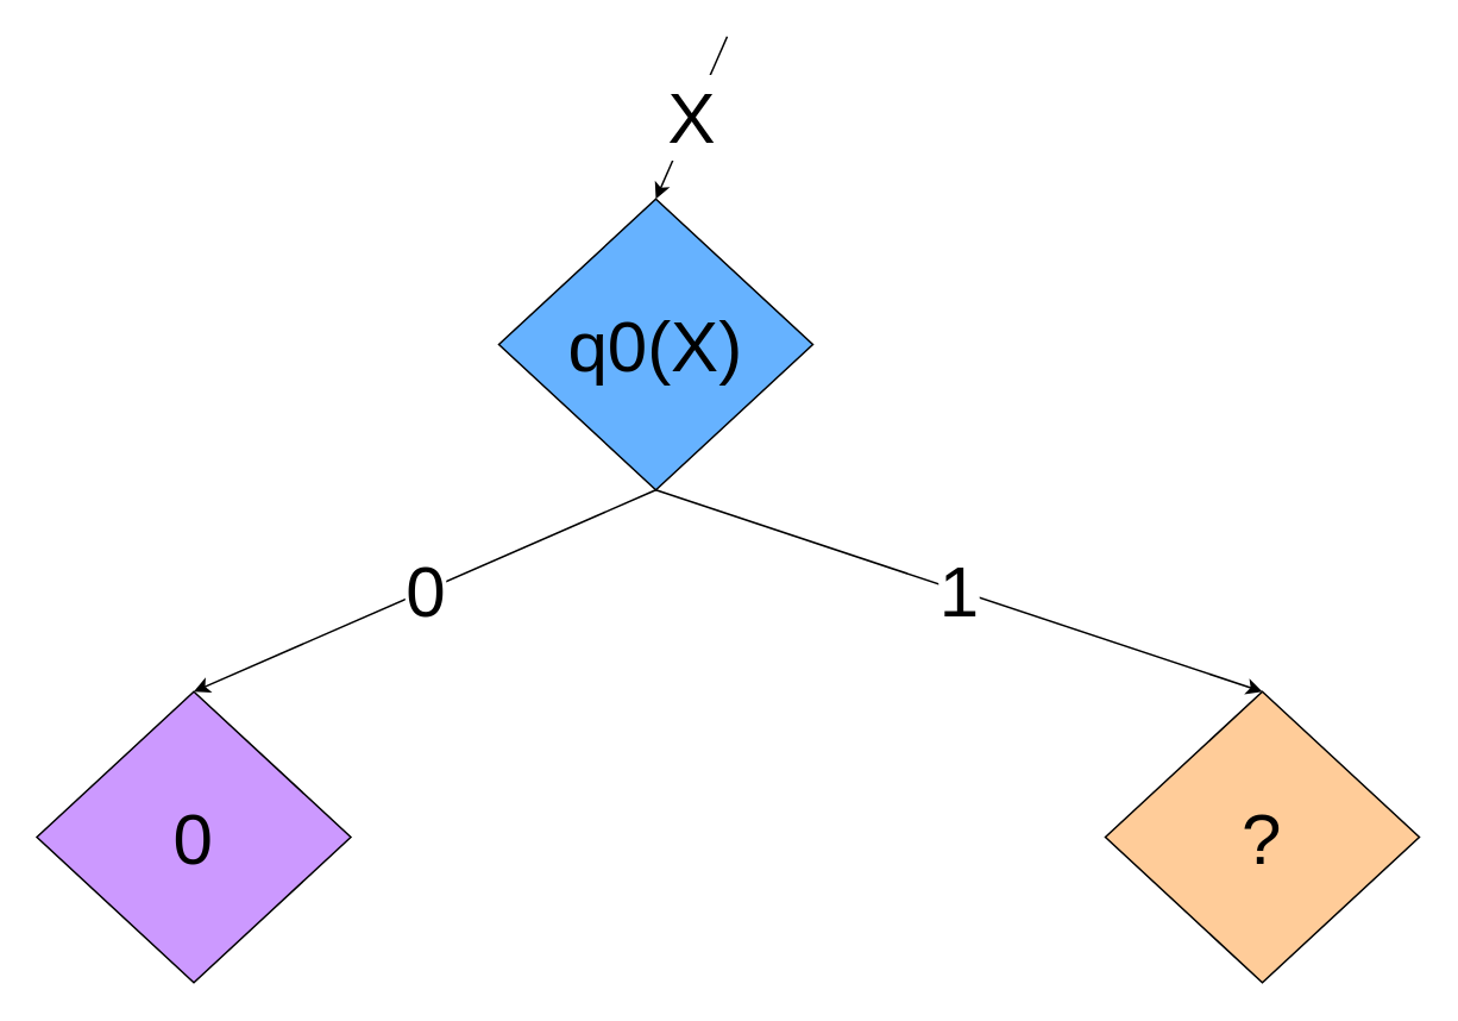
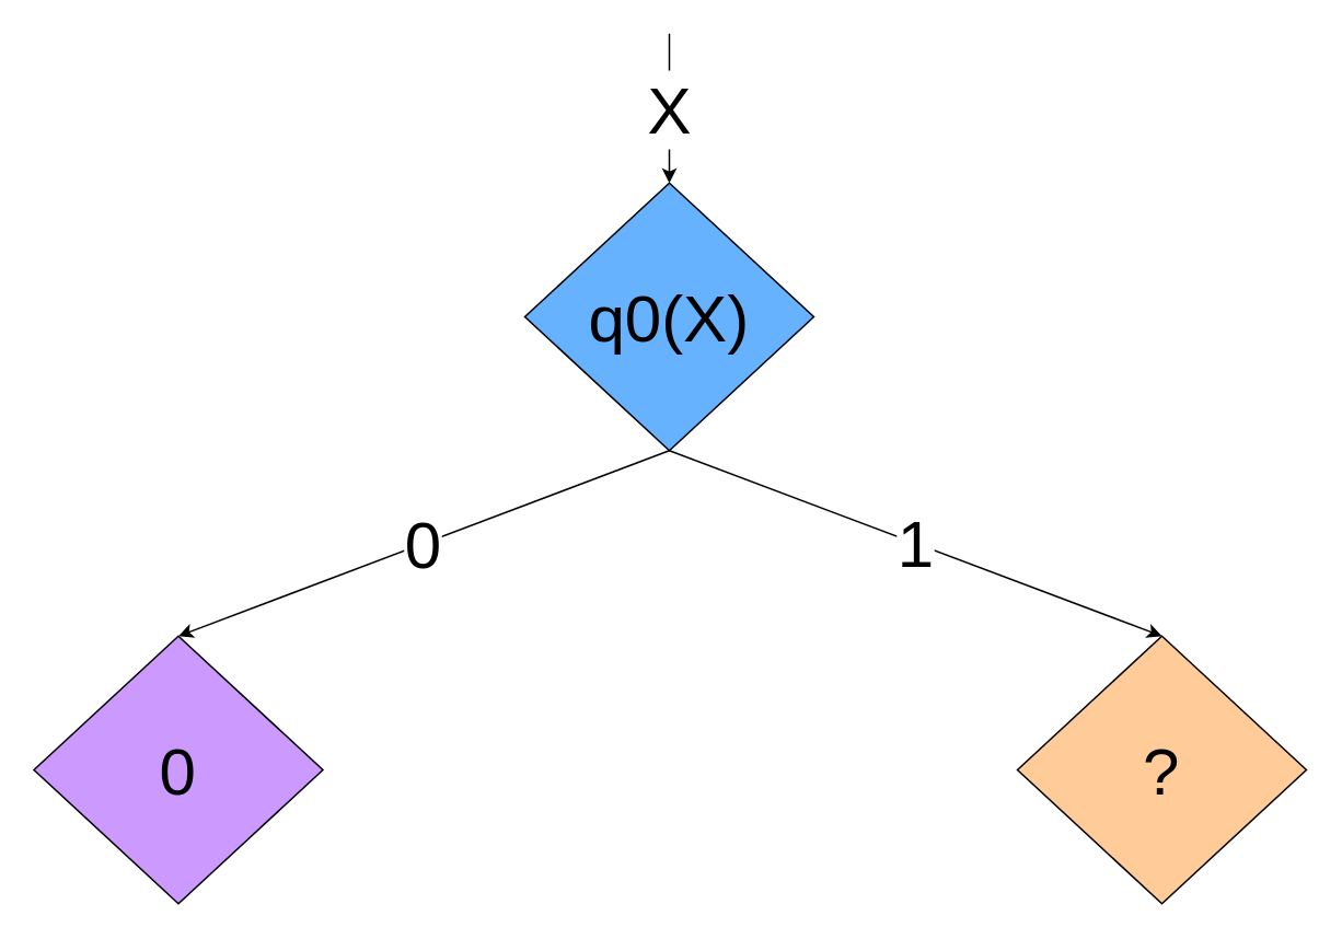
  <mxCell id="0" />
  <mxCell id="1" parent="0" />
  <mxCell id="2" value="0" style="edgeStyle=none;html=1;exitX=0.5;exitY=1;exitDx=0;exitDy=0;entryX=0.5;entryY=0;entryDx=0;entryDy=0;fontSize=40;" edge="1" parent="1" source="5" target="6"><mxGeometry relative="1" as="geometry"><mxPoint x="107" y="387" as="targetPoint" /></mxGeometry></mxCell>
  <mxCell id="3" value="1" style="edgeStyle=none;html=1;exitX=0.5;exitY=1;exitDx=0;exitDy=0;entryX=0.5;entryY=0;entryDx=0;entryDy=0;fontSize=40;" edge="1" parent="1" source="5"><mxGeometry relative="1" as="geometry"><mxPoint x="707" y="387" as="targetPoint" /></mxGeometry></mxCell>
  <mxCell id="4" value="X" style="edgeStyle=none;html=1;exitX=0.5;exitY=0;exitDx=0;exitDy=0;startArrow=classic;startFill=1;endArrow=none;endFill=0;fontSize=40;" edge="1" parent="1" source="5"><mxGeometry relative="1" as="geometry"><mxPoint x="407" y="20.019" as="targetPoint" /></mxGeometry></mxCell>
- <mxCell id="5" value="q0(X)" style="rhombus;whiteSpace=wrap;html=1;fontSize=40;fillColor=#66B2FF;" vertex="1" parent="1"><mxGeometry x="279" y="111" width="176" height="163" as="geometry" /></mxCell>
+ <mxCell id="5" value="q0(X)" style="rhombus;whiteSpace=wrap;html=1;fontSize=40;fillColor=#66B2FF;" vertex="1" parent="1"><mxGeometry x="319" y="111" width="176" height="163" as="geometry" /></mxCell>
  <mxCell id="6" value="0" style="rhombus;whiteSpace=wrap;html=1;fontSize=40;fillColor=#CC99FF;" vertex="1" parent="1"><mxGeometry x="20" y="387" width="176" height="163" as="geometry" /></mxCell>
  <mxCell id="7" value="?" style="rhombus;whiteSpace=wrap;html=1;fontSize=40;fillColor=#FFCC99;" vertex="1" parent="1"><mxGeometry x="619" y="387" width="176" height="163" as="geometry" /></mxCell>
